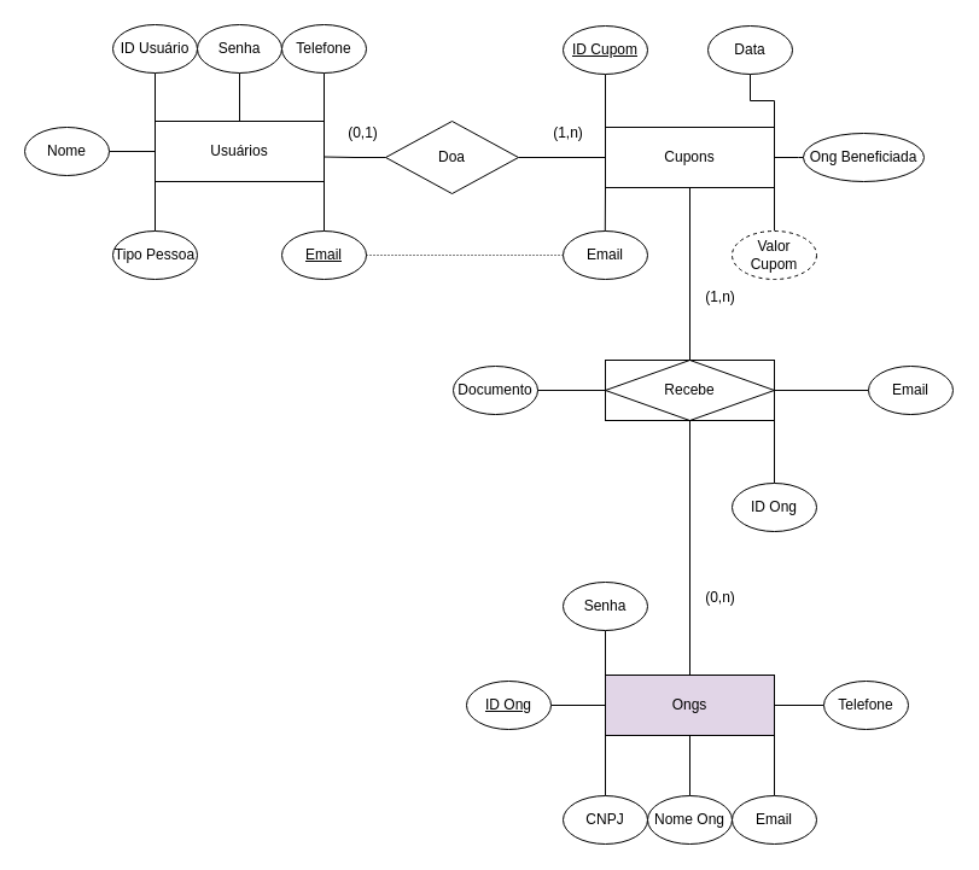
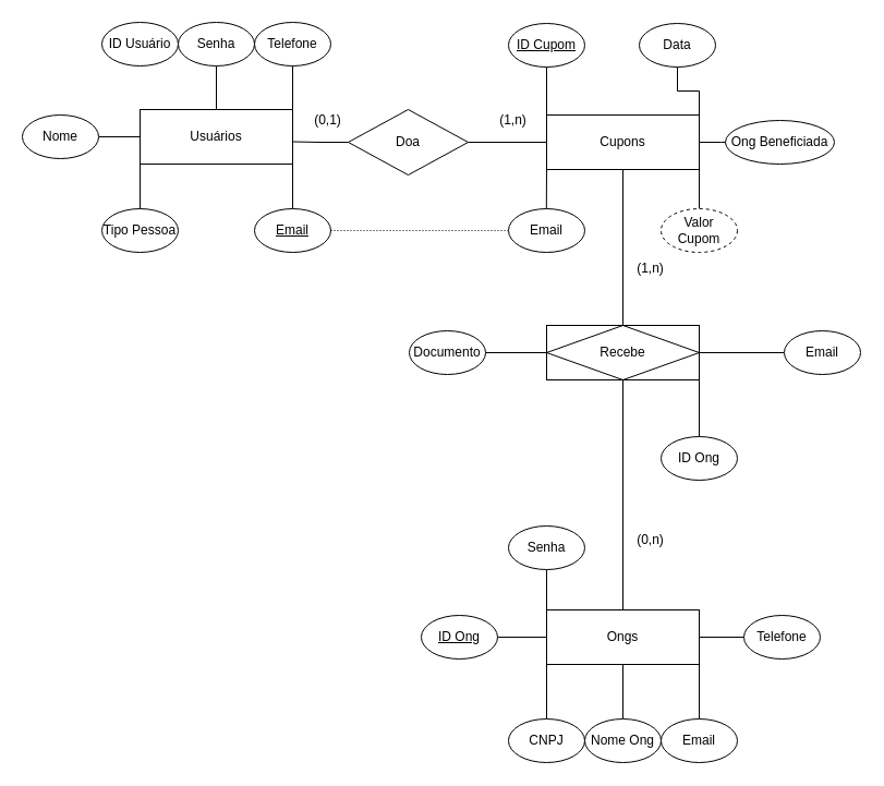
  <mxCell id="0" />
  <mxCell id="1" parent="0" />
  <mxCell id="2" style="edgeStyle=orthogonalEdgeStyle;rounded=0;orthogonalLoop=1;jettySize=auto;html=1;entryX=0.5;entryY=1;entryDx=0;entryDy=0;endArrow=none;endFill=0;" parent="1" source="3" target="47" edge="1"><mxGeometry relative="1" as="geometry" /></mxCell>
  <mxCell id="3" value="Usuários" style="whiteSpace=wrap;html=1;align=center;" parent="1" vertex="1"><mxGeometry x="128" y="100" width="140" height="50" as="geometry" /></mxCell>
  <mxCell id="4" value="(0,1)" style="text;html=1;align=center;verticalAlign=middle;resizable=0;points=[];autosize=1;strokeColor=none;fillColor=none;" parent="1" vertex="1"><mxGeometry x="275" y="95" width="50" height="30" as="geometry" /></mxCell>
  <mxCell id="5" value="(1,n)" style="text;html=1;align=center;verticalAlign=middle;resizable=0;points=[];autosize=1;strokeColor=none;fillColor=none;" parent="1" vertex="1"><mxGeometry x="445" y="95" width="50" height="30" as="geometry" /></mxCell>
  <mxCell id="6" style="edgeStyle=orthogonalEdgeStyle;rounded=0;orthogonalLoop=1;jettySize=auto;html=1;entryX=0;entryY=0.5;entryDx=0;entryDy=0;endArrow=none;endFill=0;exitX=1;exitY=0.5;exitDx=0;exitDy=0;" parent="1" source="7" target="18" edge="1"><mxGeometry relative="1" as="geometry"><mxPoint x="445" y="130" as="sourcePoint" /></mxGeometry></mxCell>
  <mxCell id="7" value="Doa" style="shape=rhombus;perimeter=rhombusPerimeter;whiteSpace=wrap;html=1;align=center;" parent="1" vertex="1"><mxGeometry x="319" y="100" width="110" height="60" as="geometry" /></mxCell>
  <mxCell id="8" value="Recebe" style="shape=associativeEntity;whiteSpace=wrap;html=1;align=center;" parent="1" vertex="1"><mxGeometry x="501" y="298" width="140" height="50" as="geometry" /></mxCell>
  <mxCell id="9" value="(1,n)" style="text;html=1;align=center;verticalAlign=middle;resizable=0;points=[];autosize=1;strokeColor=none;fillColor=none;" parent="1" vertex="1"><mxGeometry x="571" y="231" width="50" height="30" as="geometry" /></mxCell>
  <mxCell id="10" value="(0,n)" style="text;html=1;align=center;verticalAlign=middle;resizable=0;points=[];autosize=1;strokeColor=none;fillColor=none;" parent="1" vertex="1"><mxGeometry x="571" y="480" width="50" height="30" as="geometry" /></mxCell>
  <mxCell id="11" value="" style="endArrow=none;html=1;rounded=0;entryX=0.5;entryY=0;entryDx=0;entryDy=0;exitX=0.5;exitY=1;exitDx=0;exitDy=0;" parent="1" source="8" target="15" edge="1"><mxGeometry width="50" height="50" relative="1" as="geometry"><mxPoint x="571" y="360" as="sourcePoint" /><mxPoint x="570.5" y="367" as="targetPoint" /></mxGeometry></mxCell>
  <mxCell id="12" style="edgeStyle=orthogonalEdgeStyle;rounded=0;orthogonalLoop=1;jettySize=auto;html=1;endArrow=none;endFill=0;" parent="1" source="13" target="3" edge="1"><mxGeometry relative="1" as="geometry" /></mxCell>
  <mxCell id="13" value="Nome" style="ellipse;whiteSpace=wrap;html=1;align=center;" parent="1" vertex="1"><mxGeometry x="20" y="105" width="70" height="40" as="geometry" /></mxCell>
  <mxCell id="14" style="edgeStyle=orthogonalEdgeStyle;rounded=0;orthogonalLoop=1;jettySize=auto;html=1;entryX=0;entryY=0.5;entryDx=0;entryDy=0;endArrow=none;endFill=0;" parent="1" source="15" target="31" edge="1"><mxGeometry relative="1" as="geometry" /></mxCell>
- <mxCell id="15" value="Ongs" style="whiteSpace=wrap;html=1;align=center;fillColor=#e1d5e7;" parent="1" vertex="1"><mxGeometry x="501" y="559" width="140" height="50" as="geometry" /></mxCell>
+ <mxCell id="15" value="Ongs" style="whiteSpace=wrap;html=1;align=center;" parent="1" vertex="1"><mxGeometry x="501" y="559" width="140" height="50" as="geometry" /></mxCell>
  <mxCell id="16" style="edgeStyle=orthogonalEdgeStyle;rounded=0;orthogonalLoop=1;jettySize=auto;html=1;entryX=0.5;entryY=0;entryDx=0;entryDy=0;endArrow=none;endFill=0;" parent="1" source="18" target="8" edge="1"><mxGeometry relative="1" as="geometry"><mxPoint x="571" y="278" as="targetPoint" /></mxGeometry></mxCell>
  <mxCell id="17" style="edgeStyle=orthogonalEdgeStyle;rounded=0;orthogonalLoop=1;jettySize=auto;html=1;entryX=0;entryY=0.5;entryDx=0;entryDy=0;endArrow=none;endFill=0;" parent="1" source="18" edge="1"><mxGeometry relative="1" as="geometry"><mxPoint x="679" y="130" as="targetPoint" /></mxGeometry></mxCell>
  <mxCell id="18" value="Cupons" style="whiteSpace=wrap;html=1;align=center;" parent="1" vertex="1"><mxGeometry x="501" y="105" width="140" height="50" as="geometry" /></mxCell>
- <mxCell id="19" style="edgeStyle=orthogonalEdgeStyle;rounded=0;orthogonalLoop=1;jettySize=auto;html=1;entryX=0;entryY=0;entryDx=0;entryDy=0;endArrow=none;endFill=0;" parent="1" source="20" target="3" edge="1"><mxGeometry relative="1" as="geometry" /></mxCell>
  <mxCell id="20" value="ID Usuário" style="ellipse;whiteSpace=wrap;html=1;align=center;" parent="1" vertex="1"><mxGeometry x="93" y="20" width="70" height="40" as="geometry" /></mxCell>
  <mxCell id="21" style="edgeStyle=orthogonalEdgeStyle;rounded=0;orthogonalLoop=1;jettySize=auto;html=1;entryX=0;entryY=1;entryDx=0;entryDy=0;endArrow=none;endFill=0;" parent="1" source="22" target="15" edge="1"><mxGeometry relative="1" as="geometry" /></mxCell>
  <mxCell id="22" value="CNPJ" style="ellipse;whiteSpace=wrap;html=1;align=center;" parent="1" vertex="1"><mxGeometry x="466" y="659" width="70" height="40" as="geometry" /></mxCell>
  <mxCell id="23" style="edgeStyle=orthogonalEdgeStyle;rounded=0;orthogonalLoop=1;jettySize=auto;html=1;entryX=1;entryY=1;entryDx=0;entryDy=0;endArrow=none;endFill=0;" parent="1" source="24" target="3" edge="1"><mxGeometry relative="1" as="geometry" /></mxCell>
  <mxCell id="24" value="Email" style="ellipse;whiteSpace=wrap;html=1;align=center;fontStyle=4;" parent="1" vertex="1"><mxGeometry x="233" y="191" width="70" height="40" as="geometry" /></mxCell>
  <mxCell id="25" style="edgeStyle=orthogonalEdgeStyle;rounded=0;orthogonalLoop=1;jettySize=auto;html=1;entryX=1;entryY=1;entryDx=0;entryDy=0;endArrow=none;endFill=0;" parent="1" source="26" target="15" edge="1"><mxGeometry relative="1" as="geometry" /></mxCell>
  <mxCell id="26" value="Email" style="ellipse;whiteSpace=wrap;html=1;align=center;" parent="1" vertex="1"><mxGeometry x="606" y="659" width="70" height="40" as="geometry" /></mxCell>
  <mxCell id="27" style="edgeStyle=orthogonalEdgeStyle;rounded=0;orthogonalLoop=1;jettySize=auto;html=1;entryX=0.5;entryY=1;entryDx=0;entryDy=0;endArrow=none;endFill=0;" parent="1" source="28" target="15" edge="1"><mxGeometry relative="1" as="geometry" /></mxCell>
  <mxCell id="28" value="Nome Ong" style="ellipse;whiteSpace=wrap;html=1;align=center;" parent="1" vertex="1"><mxGeometry x="536" y="659" width="70" height="40" as="geometry" /></mxCell>
  <mxCell id="29" style="edgeStyle=orthogonalEdgeStyle;rounded=0;orthogonalLoop=1;jettySize=auto;html=1;entryX=0;entryY=0.5;entryDx=0;entryDy=0;endArrow=none;endFill=0;exitX=1;exitY=0.5;exitDx=0;exitDy=0;" parent="1" source="30" target="15" edge="1"><mxGeometry relative="1" as="geometry"><mxPoint x="445" y="584" as="sourcePoint" /></mxGeometry></mxCell>
  <mxCell id="30" value="ID Ong" style="ellipse;whiteSpace=wrap;html=1;align=center;fontStyle=4;" parent="1" vertex="1"><mxGeometry x="386" y="564" width="70" height="40" as="geometry" /></mxCell>
  <mxCell id="31" value="Telefone" style="ellipse;whiteSpace=wrap;html=1;align=center;" parent="1" vertex="1"><mxGeometry x="682" y="564" width="70" height="40" as="geometry" /></mxCell>
  <mxCell id="32" value="Ong Beneficiada" style="ellipse;whiteSpace=wrap;html=1;align=center;" parent="1" vertex="1"><mxGeometry x="665" y="110" width="100" height="40" as="geometry" /></mxCell>
  <mxCell id="33" style="edgeStyle=orthogonalEdgeStyle;rounded=0;orthogonalLoop=1;jettySize=auto;html=1;entryX=1;entryY=0;entryDx=0;entryDy=0;endArrow=none;endFill=0;" parent="1" source="34" target="18" edge="1"><mxGeometry relative="1" as="geometry" /></mxCell>
  <mxCell id="34" value="Data" style="ellipse;whiteSpace=wrap;html=1;align=center;" parent="1" vertex="1"><mxGeometry x="586" y="21" width="70" height="40" as="geometry" /></mxCell>
  <mxCell id="35" style="edgeStyle=orthogonalEdgeStyle;rounded=0;orthogonalLoop=1;jettySize=auto;html=1;entryX=0;entryY=0;entryDx=0;entryDy=0;endArrow=none;endFill=0;" parent="1" source="36" target="18" edge="1"><mxGeometry relative="1" as="geometry" /></mxCell>
  <mxCell id="36" value="ID Cupom" style="ellipse;whiteSpace=wrap;html=1;align=center;fontStyle=4;" parent="1" vertex="1"><mxGeometry x="466" y="21" width="70" height="40" as="geometry" /></mxCell>
  <mxCell id="37" style="edgeStyle=orthogonalEdgeStyle;rounded=0;orthogonalLoop=1;jettySize=auto;html=1;entryX=1;entryY=0;entryDx=0;entryDy=0;endArrow=none;endFill=0;" parent="1" source="38" target="3" edge="1"><mxGeometry relative="1" as="geometry" /></mxCell>
  <mxCell id="38" value="Telefone" style="ellipse;whiteSpace=wrap;html=1;align=center;" parent="1" vertex="1"><mxGeometry x="233" y="20" width="70" height="40" as="geometry" /></mxCell>
  <mxCell id="39" style="edgeStyle=orthogonalEdgeStyle;rounded=0;orthogonalLoop=1;jettySize=auto;html=1;endArrow=none;endFill=0;entryX=0.998;entryY=0.59;entryDx=0;entryDy=0;entryPerimeter=0;" parent="1" source="7" target="3" edge="1"><mxGeometry relative="1" as="geometry"><mxPoint x="277" y="130" as="targetPoint" /></mxGeometry></mxCell>
  <mxCell id="40" style="edgeStyle=orthogonalEdgeStyle;rounded=0;orthogonalLoop=1;jettySize=auto;html=1;entryX=0;entryY=1;entryDx=0;entryDy=0;endArrow=none;endFill=0;exitX=0.497;exitY=0.062;exitDx=0;exitDy=0;exitPerimeter=0;" parent="1" source="44" target="18" edge="1"><mxGeometry relative="1" as="geometry"><mxPoint x="501" y="189" as="sourcePoint" /></mxGeometry></mxCell>
  <mxCell id="41" value="" style="endArrow=none;html=1;rounded=0;dashed=1;dashPattern=1 2;entryX=0;entryY=0.5;entryDx=0;entryDy=0;exitX=1;exitY=0.5;exitDx=0;exitDy=0;" parent="1" source="24" target="44" edge="1"><mxGeometry relative="1" as="geometry"><mxPoint x="195" y="209.66" as="sourcePoint" /><mxPoint x="452" y="208" as="targetPoint" /></mxGeometry></mxCell>
  <mxCell id="42" style="edgeStyle=orthogonalEdgeStyle;rounded=0;orthogonalLoop=1;jettySize=auto;html=1;entryX=1;entryY=1;entryDx=0;entryDy=0;endArrow=none;endFill=0;" parent="1" source="43" target="18" edge="1"><mxGeometry relative="1" as="geometry" /></mxCell>
  <mxCell id="43" value="Valor Cupom" style="ellipse;whiteSpace=wrap;html=1;align=center;dashed=1;" parent="1" vertex="1"><mxGeometry x="606" y="191" width="70" height="40" as="geometry" /></mxCell>
  <mxCell id="44" value="Email" style="ellipse;whiteSpace=wrap;html=1;align=center;" parent="1" vertex="1"><mxGeometry x="466" y="191" width="70" height="40" as="geometry" /></mxCell>
  <mxCell id="45" value="Documento" style="ellipse;whiteSpace=wrap;html=1;align=center;" parent="1" vertex="1"><mxGeometry x="375" y="303" width="70" height="40" as="geometry" /></mxCell>
  <mxCell id="46" style="edgeStyle=orthogonalEdgeStyle;rounded=0;orthogonalLoop=1;jettySize=auto;html=1;entryX=0;entryY=0.5;entryDx=0;entryDy=0;endArrow=none;endFill=0;" parent="1" source="45" target="8" edge="1"><mxGeometry relative="1" as="geometry" /></mxCell>
  <mxCell id="47" value="Senha" style="ellipse;whiteSpace=wrap;html=1;align=center;" parent="1" vertex="1"><mxGeometry x="163" y="20" width="70" height="40" as="geometry" /></mxCell>
  <mxCell id="48" style="edgeStyle=orthogonalEdgeStyle;rounded=0;orthogonalLoop=1;jettySize=auto;html=1;entryX=0;entryY=0;entryDx=0;entryDy=0;endArrow=none;endFill=0;" parent="1" source="49" target="15" edge="1"><mxGeometry relative="1" as="geometry" /></mxCell>
  <mxCell id="49" value="Senha" style="ellipse;whiteSpace=wrap;html=1;align=center;" parent="1" vertex="1"><mxGeometry x="466" y="482" width="70" height="40" as="geometry" /></mxCell>
  <mxCell id="50" style="edgeStyle=orthogonalEdgeStyle;rounded=0;orthogonalLoop=1;jettySize=auto;html=1;entryX=0;entryY=1;entryDx=0;entryDy=0;endArrow=none;endFill=0;exitX=0.5;exitY=0;exitDx=0;exitDy=0;" parent="1" source="51" target="3" edge="1"><mxGeometry relative="1" as="geometry"><mxPoint x="128" y="191" as="sourcePoint" /></mxGeometry></mxCell>
  <mxCell id="51" value="Tipo Pessoa" style="ellipse;whiteSpace=wrap;html=1;align=center;" vertex="1" parent="1"><mxGeometry x="93" y="191" width="70" height="40" as="geometry" /></mxCell>
  <mxCell id="52" style="edgeStyle=orthogonalEdgeStyle;rounded=0;orthogonalLoop=1;jettySize=auto;html=1;entryX=1;entryY=0.5;entryDx=0;entryDy=0;endArrow=none;endFill=0;" edge="1" parent="1" source="53" target="8"><mxGeometry relative="1" as="geometry" /></mxCell>
  <mxCell id="53" value="Email" style="ellipse;whiteSpace=wrap;html=1;align=center;" vertex="1" parent="1"><mxGeometry x="719" y="303" width="70" height="40" as="geometry" /></mxCell>
  <mxCell id="54" style="edgeStyle=orthogonalEdgeStyle;rounded=0;orthogonalLoop=1;jettySize=auto;html=1;entryX=1;entryY=1;entryDx=0;entryDy=0;endArrow=none;endFill=0;" edge="1" parent="1" source="55" target="8"><mxGeometry relative="1" as="geometry" /></mxCell>
  <mxCell id="55" value="ID Ong" style="ellipse;whiteSpace=wrap;html=1;align=center;" vertex="1" parent="1"><mxGeometry x="606" y="400" width="70" height="40" as="geometry" /></mxCell>
